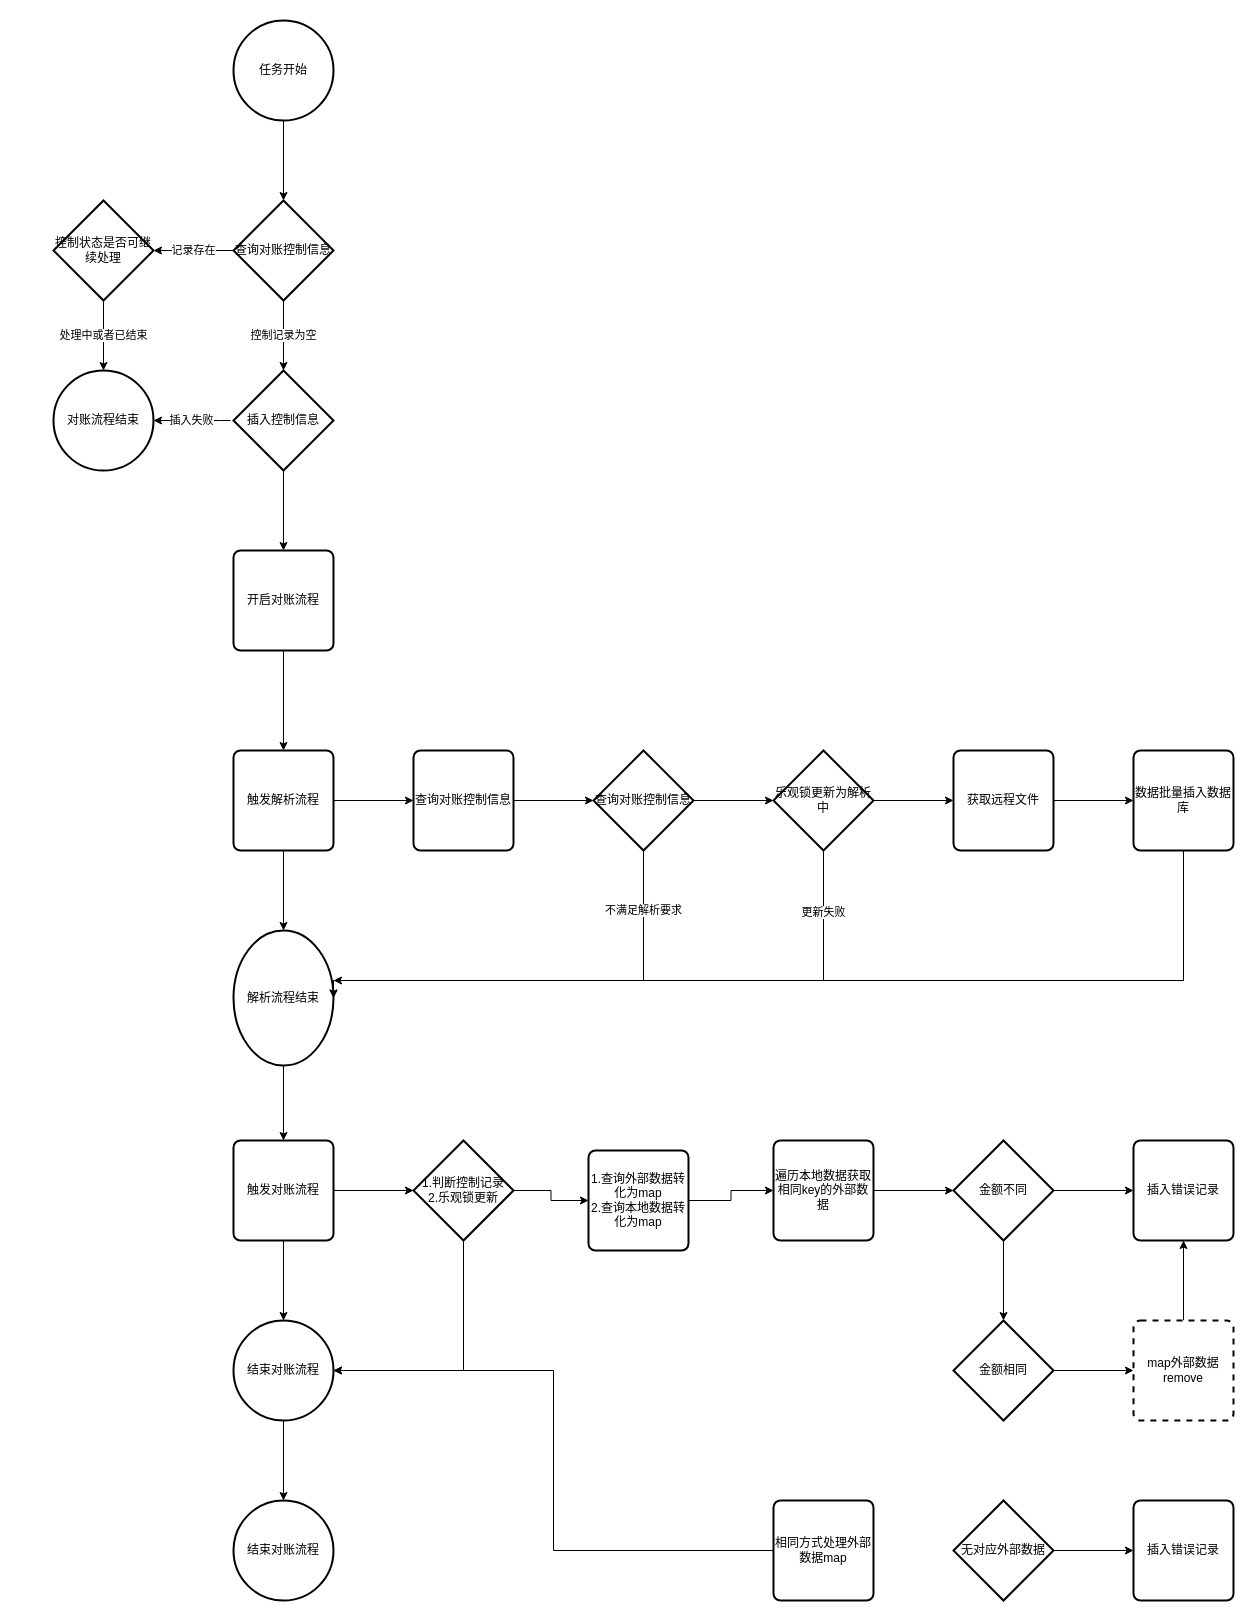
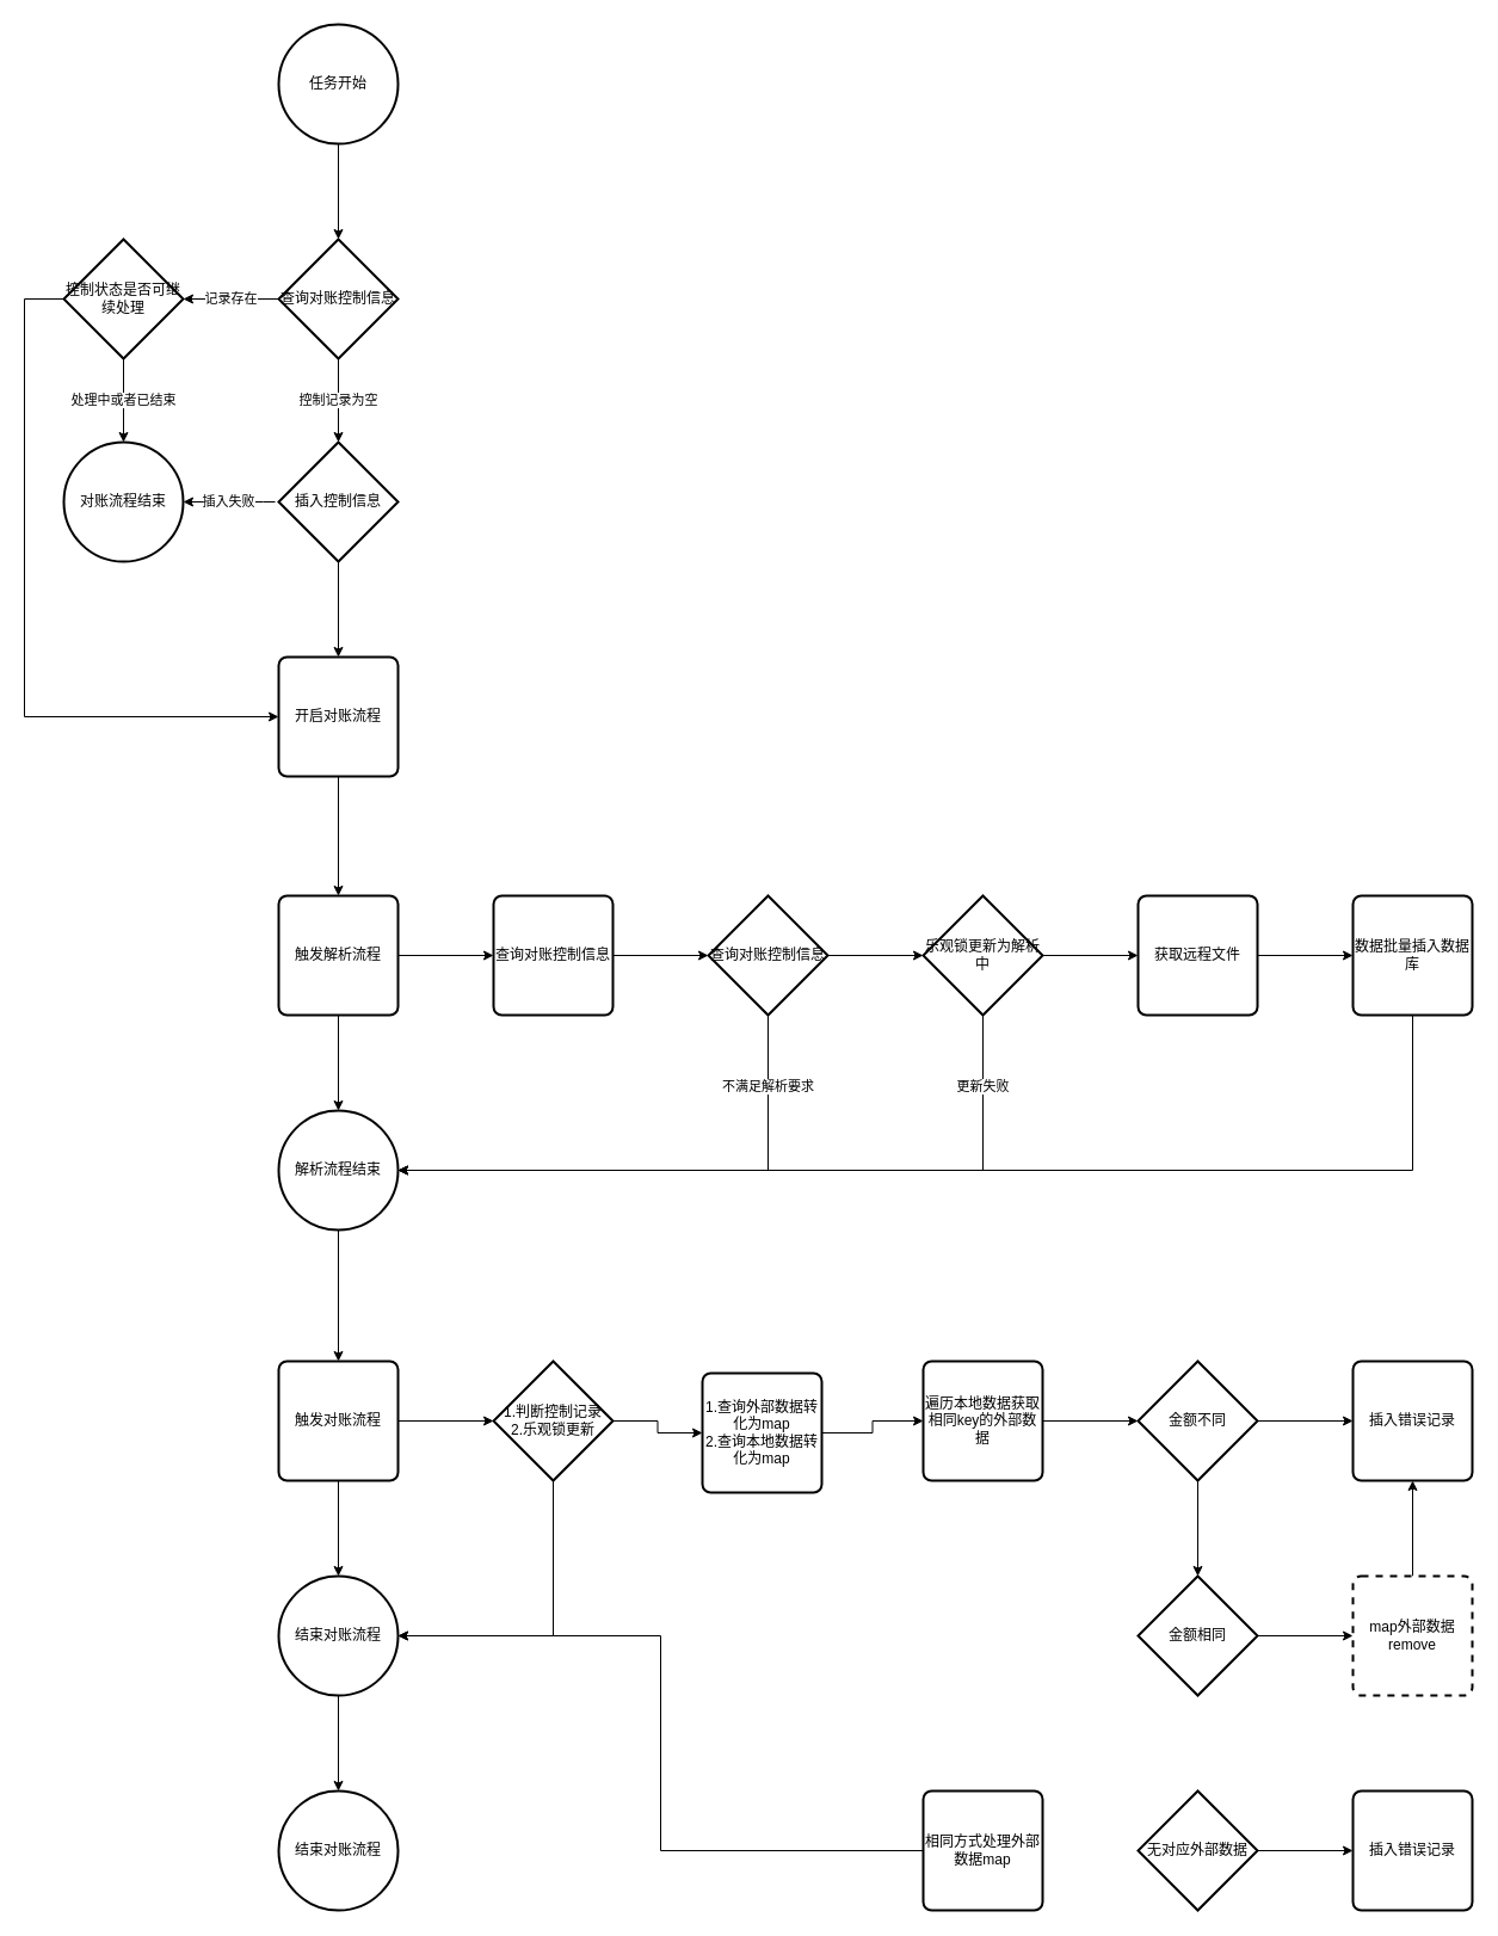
  <mxCell id="0" />
  <mxCell id="1" parent="0" />
  <mxCell id="2" value="" style="edgeStyle=orthogonalEdgeStyle;rounded=0;orthogonalLoop=1;jettySize=auto;html=1;" parent="1" source="3" target="6" edge="1"><mxGeometry relative="1" as="geometry" /></mxCell>
  <mxCell id="3" value="任务开始" style="strokeWidth=2;html=1;shape=mxgraph.flowchart.start_2;whiteSpace=wrap;" parent="1" vertex="1"><mxGeometry x="233" y="20" width="100" height="100" as="geometry" /></mxCell>
  <mxCell id="4" value="控制记录为空" style="edgeStyle=orthogonalEdgeStyle;rounded=0;orthogonalLoop=1;jettySize=auto;html=1;" parent="1" source="6" target="58" edge="1"><mxGeometry relative="1" as="geometry" /></mxCell>
  <mxCell id="5" value="记录存在" style="edgeStyle=orthogonalEdgeStyle;rounded=0;orthogonalLoop=1;jettySize=auto;html=1;" parent="1" source="6" target="9" edge="1"><mxGeometry relative="1" as="geometry" /></mxCell>
  <mxCell id="6" value="查询对账控制信息" style="strokeWidth=2;html=1;shape=mxgraph.flowchart.decision;whiteSpace=wrap;fontFamily=Helvetica;fontSize=12;fontColor=#000000;align=center;strokeColor=#000000;fillColor=#ffffff;" parent="1" vertex="1"><mxGeometry x="233" y="200" width="100" height="100" as="geometry" /></mxCell>
  <mxCell id="7" value="处理中或者已结束" style="edgeStyle=orthogonalEdgeStyle;rounded=0;orthogonalLoop=1;jettySize=auto;html=1;" parent="1" source="9" target="10" edge="1"><mxGeometry relative="1" as="geometry"><Array as="points"><mxPoint x="103" y="440" /></Array></mxGeometry></mxCell>
+ <mxCell id="8" style="edgeStyle=orthogonalEdgeStyle;rounded=0;orthogonalLoop=1;jettySize=auto;html=1;" parent="1" source="9" target="12" edge="1"><mxGeometry relative="1" as="geometry"><Array as="points"><mxPoint x="20" y="250" /><mxPoint x="20" y="600" /></Array></mxGeometry></mxCell>
  <mxCell id="9" value="控制状态是否可继续处理" style="strokeWidth=2;html=1;shape=mxgraph.flowchart.decision;whiteSpace=wrap;fontFamily=Helvetica;fontSize=12;fontColor=#000000;align=center;strokeColor=#000000;fillColor=#ffffff;" parent="1" vertex="1"><mxGeometry x="53" y="200" width="100" height="100" as="geometry" /></mxCell>
  <mxCell id="10" value="对账流程结束" style="strokeWidth=2;html=1;shape=mxgraph.flowchart.start_2;whiteSpace=wrap;fontFamily=Helvetica;fontSize=12;fontColor=#000000;align=center;strokeColor=#000000;fillColor=#ffffff;" parent="1" vertex="1"><mxGeometry x="53" y="370" width="100" height="100" as="geometry" /></mxCell>
  <mxCell id="11" value="" style="edgeStyle=orthogonalEdgeStyle;rounded=0;orthogonalLoop=1;jettySize=auto;html=1;" parent="1" source="12" target="15" edge="1"><mxGeometry relative="1" as="geometry" /></mxCell>
  <mxCell id="12" value="开启对账流程" style="rounded=1;whiteSpace=wrap;html=1;absoluteArcSize=1;arcSize=14;strokeWidth=2;fontFamily=Helvetica;fontSize=12;fontColor=#000000;align=center;strokeColor=#000000;fillColor=#ffffff;" parent="1" vertex="1"><mxGeometry x="233" y="550" width="100" height="100" as="geometry" /></mxCell>
  <mxCell id="13" value="" style="edgeStyle=orthogonalEdgeStyle;rounded=0;orthogonalLoop=1;jettySize=auto;html=1;" parent="1" source="15" target="19" edge="1"><mxGeometry relative="1" as="geometry" /></mxCell>
  <mxCell id="14" value="" style="edgeStyle=orthogonalEdgeStyle;rounded=0;orthogonalLoop=1;jettySize=auto;html=1;" edge="1" parent="1" source="15" target="17"><mxGeometry relative="1" as="geometry" /></mxCell>
  <mxCell id="15" value="触发解析流程" style="rounded=1;whiteSpace=wrap;html=1;absoluteArcSize=1;arcSize=14;strokeWidth=2;fontFamily=Helvetica;fontSize=12;fontColor=#000000;align=center;strokeColor=#000000;fillColor=#ffffff;" parent="1" vertex="1"><mxGeometry x="233" y="750" width="100" height="100" as="geometry" /></mxCell>
  <mxCell id="16" style="edgeStyle=orthogonalEdgeStyle;rounded=0;orthogonalLoop=1;jettySize=auto;html=1;" edge="1" parent="1" source="17" target="32"><mxGeometry relative="1" as="geometry" /></mxCell>
- <mxCell id="17" value="解析流程结束" style="strokeWidth=2;html=1;shape=mxgraph.flowchart.start_2;whiteSpace=wrap;fontFamily=Helvetica;fontSize=12;fontColor=#000000;align=center;strokeColor=#000000;fillColor=#ffffff;" vertex="1" parent="1"><mxGeometry x="233" y="930" width="100" height="135" as="geometry" /></mxCell>
+ <mxCell id="17" value="解析流程结束" style="strokeWidth=2;html=1;shape=mxgraph.flowchart.start_2;whiteSpace=wrap;fontFamily=Helvetica;fontSize=12;fontColor=#000000;align=center;strokeColor=#000000;fillColor=#ffffff;" vertex="1" parent="1"><mxGeometry x="233" y="930" width="100" height="100" as="geometry" /></mxCell>
  <mxCell id="18" value="" style="edgeStyle=orthogonalEdgeStyle;rounded=0;orthogonalLoop=1;jettySize=auto;html=1;" edge="1" parent="1" source="19" target="22"><mxGeometry relative="1" as="geometry" /></mxCell>
  <mxCell id="19" value="查询对账控制信息" style="rounded=1;whiteSpace=wrap;html=1;absoluteArcSize=1;arcSize=14;strokeWidth=2;fontFamily=Helvetica;fontSize=12;fontColor=#000000;align=center;strokeColor=#000000;fillColor=#ffffff;" parent="1" vertex="1"><mxGeometry x="413" y="750" width="100" height="100" as="geometry" /></mxCell>
  <mxCell id="20" value="不满足解析要求" style="edgeStyle=orthogonalEdgeStyle;rounded=0;orthogonalLoop=1;jettySize=auto;html=1;" edge="1" parent="1" source="22" target="17"><mxGeometry x="-0.727" relative="1" as="geometry"><Array as="points"><mxPoint x="643" y="980" /></Array><mxPoint as="offset" /></mxGeometry></mxCell>
  <mxCell id="21" value="" style="edgeStyle=orthogonalEdgeStyle;rounded=0;orthogonalLoop=1;jettySize=auto;html=1;" edge="1" parent="1" source="22" target="25"><mxGeometry relative="1" as="geometry" /></mxCell>
  <mxCell id="22" value="查询对账控制信息" style="strokeWidth=2;html=1;shape=mxgraph.flowchart.decision;whiteSpace=wrap;fontFamily=Helvetica;fontSize=12;fontColor=#000000;align=center;strokeColor=#000000;fillColor=#ffffff;" vertex="1" parent="1"><mxGeometry x="593" y="750" width="100" height="100" as="geometry" /></mxCell>
  <mxCell id="23" value="更新失败" style="edgeStyle=orthogonalEdgeStyle;rounded=0;orthogonalLoop=1;jettySize=auto;html=1;entryX=1;entryY=0.5;entryDx=0;entryDy=0;entryPerimeter=0;" edge="1" parent="1" source="25" target="17"><mxGeometry x="-0.806" relative="1" as="geometry"><Array as="points"><mxPoint x="823" y="980" /></Array><mxPoint as="offset" /></mxGeometry></mxCell>
  <mxCell id="24" value="" style="edgeStyle=orthogonalEdgeStyle;rounded=0;orthogonalLoop=1;jettySize=auto;html=1;" edge="1" parent="1" source="25" target="27"><mxGeometry relative="1" as="geometry" /></mxCell>
  <mxCell id="25" value="乐观锁更新为解析中" style="strokeWidth=2;html=1;shape=mxgraph.flowchart.decision;whiteSpace=wrap;fontFamily=Helvetica;fontSize=12;fontColor=#000000;align=center;strokeColor=#000000;fillColor=#ffffff;" vertex="1" parent="1"><mxGeometry x="773" y="750" width="100" height="100" as="geometry" /></mxCell>
  <mxCell id="26" value="" style="edgeStyle=orthogonalEdgeStyle;rounded=0;orthogonalLoop=1;jettySize=auto;html=1;" edge="1" parent="1" source="27" target="29"><mxGeometry relative="1" as="geometry" /></mxCell>
  <mxCell id="27" value="获取远程文件" style="rounded=1;whiteSpace=wrap;html=1;absoluteArcSize=1;arcSize=14;strokeWidth=2;fontFamily=Helvetica;fontSize=12;fontColor=#000000;align=center;strokeColor=#000000;fillColor=#ffffff;" vertex="1" parent="1"><mxGeometry x="953" y="750" width="100" height="100" as="geometry" /></mxCell>
  <mxCell id="28" style="edgeStyle=orthogonalEdgeStyle;rounded=0;orthogonalLoop=1;jettySize=auto;html=1;entryX=1;entryY=0.5;entryDx=0;entryDy=0;entryPerimeter=0;" edge="1" parent="1" source="29" target="17"><mxGeometry relative="1" as="geometry"><Array as="points"><mxPoint x="1183" y="980" /></Array></mxGeometry></mxCell>
  <mxCell id="29" value="数据批量插入数据库" style="rounded=1;whiteSpace=wrap;html=1;absoluteArcSize=1;arcSize=14;strokeWidth=2;fontFamily=Helvetica;fontSize=12;fontColor=#000000;align=center;strokeColor=#000000;fillColor=#ffffff;" vertex="1" parent="1"><mxGeometry x="1133" y="750" width="100" height="100" as="geometry" /></mxCell>
  <mxCell id="30" value="" style="edgeStyle=orthogonalEdgeStyle;rounded=0;orthogonalLoop=1;jettySize=auto;html=1;" parent="1" source="32" target="54" edge="1"><mxGeometry relative="1" as="geometry" /></mxCell>
  <mxCell id="31" value="" style="edgeStyle=orthogonalEdgeStyle;rounded=0;orthogonalLoop=1;jettySize=auto;html=1;" parent="1" source="32" target="35" edge="1"><mxGeometry relative="1" as="geometry" /></mxCell>
  <mxCell id="32" value="触发对账流程" style="rounded=1;whiteSpace=wrap;html=1;absoluteArcSize=1;arcSize=14;strokeWidth=2;fontFamily=Helvetica;fontSize=12;fontColor=#000000;align=center;strokeColor=#000000;fillColor=#ffffff;" parent="1" vertex="1"><mxGeometry x="233" y="1140" width="100" height="100" as="geometry" /></mxCell>
  <mxCell id="33" style="edgeStyle=orthogonalEdgeStyle;rounded=0;orthogonalLoop=1;jettySize=auto;html=1;entryX=1;entryY=0.5;entryDx=0;entryDy=0;entryPerimeter=0;" edge="1" parent="1" source="35" target="54"><mxGeometry relative="1" as="geometry"><Array as="points"><mxPoint x="463" y="1370" /></Array></mxGeometry></mxCell>
  <mxCell id="34" value="" style="edgeStyle=orthogonalEdgeStyle;rounded=0;orthogonalLoop=1;jettySize=auto;html=1;" edge="1" parent="1" source="35" target="37"><mxGeometry relative="1" as="geometry" /></mxCell>
  <mxCell id="35" value="1.判断控制记录&lt;div&gt;2.乐观锁更新&lt;br&gt;&lt;/div&gt;" style="strokeWidth=2;html=1;shape=mxgraph.flowchart.decision;whiteSpace=wrap;fontFamily=Helvetica;fontSize=12;fontColor=#000000;align=center;strokeColor=#000000;fillColor=#ffffff;" parent="1" vertex="1"><mxGeometry x="413" y="1140" width="100" height="100" as="geometry" /></mxCell>
  <mxCell id="36" value="" style="edgeStyle=orthogonalEdgeStyle;rounded=0;orthogonalLoop=1;jettySize=auto;html=1;" edge="1" parent="1" source="37" target="39"><mxGeometry relative="1" as="geometry" /></mxCell>
  <mxCell id="37" value="&lt;div&gt;1.查询外部数据转化为map&lt;/div&gt;&lt;div&gt;2.查询本地数据转化为map&lt;br&gt;&lt;/div&gt;" style="rounded=1;whiteSpace=wrap;html=1;absoluteArcSize=1;arcSize=14;strokeWidth=2;fontFamily=Helvetica;fontSize=12;fontColor=#000000;align=center;strokeColor=#000000;fillColor=#ffffff;" vertex="1" parent="1"><mxGeometry x="588" y="1150" width="100" height="100" as="geometry" /></mxCell>
  <mxCell id="38" value="" style="edgeStyle=orthogonalEdgeStyle;rounded=0;orthogonalLoop=1;jettySize=auto;html=1;" edge="1" parent="1" source="39" target="42"><mxGeometry relative="1" as="geometry" /></mxCell>
  <mxCell id="39" value="&lt;div&gt;遍历本地数据获取相同key的外部数据&lt;/div&gt;" style="rounded=1;whiteSpace=wrap;html=1;absoluteArcSize=1;arcSize=14;strokeWidth=2;fontFamily=Helvetica;fontSize=12;fontColor=#000000;align=center;strokeColor=#000000;fillColor=#ffffff;" vertex="1" parent="1"><mxGeometry x="773" y="1140" width="100" height="100" as="geometry" /></mxCell>
  <mxCell id="40" value="" style="edgeStyle=orthogonalEdgeStyle;rounded=0;orthogonalLoop=1;jettySize=auto;html=1;" edge="1" parent="1" source="42" target="45"><mxGeometry relative="1" as="geometry" /></mxCell>
  <mxCell id="41" value="" style="edgeStyle=orthogonalEdgeStyle;rounded=0;orthogonalLoop=1;jettySize=auto;html=1;" edge="1" parent="1" source="42" target="43"><mxGeometry relative="1" as="geometry" /></mxCell>
  <mxCell id="42" value="金额不同" style="strokeWidth=2;html=1;shape=mxgraph.flowchart.decision;whiteSpace=wrap;fontFamily=Helvetica;fontSize=12;fontColor=#000000;align=center;strokeColor=#000000;fillColor=#ffffff;" vertex="1" parent="1"><mxGeometry x="953" y="1140" width="100" height="100" as="geometry" /></mxCell>
  <mxCell id="43" value="插入错误记录" style="rounded=1;whiteSpace=wrap;html=1;absoluteArcSize=1;arcSize=14;strokeWidth=2;fontFamily=Helvetica;fontSize=12;fontColor=#000000;align=center;strokeColor=#000000;fillColor=#ffffff;" vertex="1" parent="1"><mxGeometry x="1133" y="1140" width="100" height="100" as="geometry" /></mxCell>
  <mxCell id="44" value="" style="edgeStyle=orthogonalEdgeStyle;rounded=0;orthogonalLoop=1;jettySize=auto;html=1;" edge="1" parent="1" source="45" target="47"><mxGeometry relative="1" as="geometry" /></mxCell>
  <mxCell id="45" value="金额相同" style="strokeWidth=2;html=1;shape=mxgraph.flowchart.decision;whiteSpace=wrap;fontFamily=Helvetica;fontSize=12;fontColor=#000000;align=center;strokeColor=#000000;fillColor=#ffffff;" vertex="1" parent="1"><mxGeometry x="953" y="1320" width="100" height="100" as="geometry" /></mxCell>
  <mxCell id="46" value="" style="edgeStyle=orthogonalEdgeStyle;rounded=0;orthogonalLoop=1;jettySize=auto;html=1;" edge="1" parent="1" source="47" target="43"><mxGeometry relative="1" as="geometry" /></mxCell>
  <mxCell id="47" value="map外部数据remove" style="rounded=1;whiteSpace=wrap;html=1;absoluteArcSize=1;arcSize=14;strokeWidth=2;fontFamily=Helvetica;fontSize=12;fontColor=#000000;align=center;strokeColor=#000000;fillColor=#ffffff;dashed=1;" vertex="1" parent="1"><mxGeometry x="1133" y="1320" width="100" height="100" as="geometry" /></mxCell>
  <mxCell id="48" value="" style="edgeStyle=orthogonalEdgeStyle;rounded=0;orthogonalLoop=1;jettySize=auto;html=1;" edge="1" parent="1" source="49" target="52"><mxGeometry relative="1" as="geometry" /></mxCell>
  <mxCell id="49" value="无对应外部数据" style="strokeWidth=2;html=1;shape=mxgraph.flowchart.decision;whiteSpace=wrap;fontFamily=Helvetica;fontSize=12;fontColor=#000000;align=center;strokeColor=#000000;fillColor=#ffffff;" vertex="1" parent="1"><mxGeometry x="953" y="1500" width="100" height="100" as="geometry" /></mxCell>
  <mxCell id="50" style="edgeStyle=orthogonalEdgeStyle;rounded=0;orthogonalLoop=1;jettySize=auto;html=1;entryX=1;entryY=0.5;entryDx=0;entryDy=0;entryPerimeter=0;" edge="1" parent="1" source="51" target="54"><mxGeometry relative="1" as="geometry" /></mxCell>
  <mxCell id="51" value="相同方式处理外部数据map" style="rounded=1;whiteSpace=wrap;html=1;absoluteArcSize=1;arcSize=14;strokeWidth=2;fontFamily=Helvetica;fontSize=12;fontColor=#000000;align=center;strokeColor=#000000;fillColor=#ffffff;" vertex="1" parent="1"><mxGeometry x="773" y="1500" width="100" height="100" as="geometry" /></mxCell>
  <mxCell id="52" value="插入错误记录" style="rounded=1;whiteSpace=wrap;html=1;absoluteArcSize=1;arcSize=14;strokeWidth=2;fontFamily=Helvetica;fontSize=12;fontColor=#000000;align=center;strokeColor=#000000;fillColor=#ffffff;" vertex="1" parent="1"><mxGeometry x="1133" y="1500" width="100" height="100" as="geometry" /></mxCell>
  <mxCell id="53" value="" style="edgeStyle=orthogonalEdgeStyle;rounded=0;orthogonalLoop=1;jettySize=auto;html=1;" edge="1" parent="1" source="54" target="55"><mxGeometry relative="1" as="geometry" /></mxCell>
  <mxCell id="54" value="结束对账流程" style="strokeWidth=2;html=1;shape=mxgraph.flowchart.start_2;whiteSpace=wrap;fontFamily=Helvetica;fontSize=12;fontColor=#000000;align=center;strokeColor=#000000;fillColor=#ffffff;" parent="1" vertex="1"><mxGeometry x="233" y="1320" width="100" height="100" as="geometry" /></mxCell>
  <mxCell id="55" value="结束对账流程" style="strokeWidth=2;html=1;shape=mxgraph.flowchart.start_2;whiteSpace=wrap;fontFamily=Helvetica;fontSize=12;fontColor=#000000;align=center;strokeColor=#000000;fillColor=#ffffff;" vertex="1" parent="1"><mxGeometry x="233" y="1500" width="100" height="100" as="geometry" /></mxCell>
  <mxCell id="56" value="插入失败" style="edgeStyle=orthogonalEdgeStyle;rounded=0;orthogonalLoop=1;jettySize=auto;html=1;" parent="1" target="10" edge="1"><mxGeometry relative="1" as="geometry"><mxPoint x="230" y="420" as="sourcePoint" /><Array as="points"><mxPoint x="220" y="420" /><mxPoint x="220" y="420" /></Array></mxGeometry></mxCell>
  <mxCell id="57" value="" style="edgeStyle=orthogonalEdgeStyle;rounded=0;orthogonalLoop=1;jettySize=auto;html=1;" parent="1" source="58" target="12" edge="1"><mxGeometry relative="1" as="geometry" /></mxCell>
  <mxCell id="58" value="插入控制信息" style="strokeWidth=2;html=1;shape=mxgraph.flowchart.decision;whiteSpace=wrap;fontFamily=Helvetica;fontSize=12;fontColor=#000000;align=center;strokeColor=#000000;fillColor=#ffffff;" parent="1" vertex="1"><mxGeometry x="233" y="370" width="100" height="100" as="geometry" /></mxCell>
